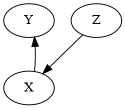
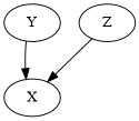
  strict digraph {
    node [x=0 y=0]
    Y [x=1]
    X
    Z [y=1]
-   X -> Y
+   Y -> X
    Z -> X
  }
